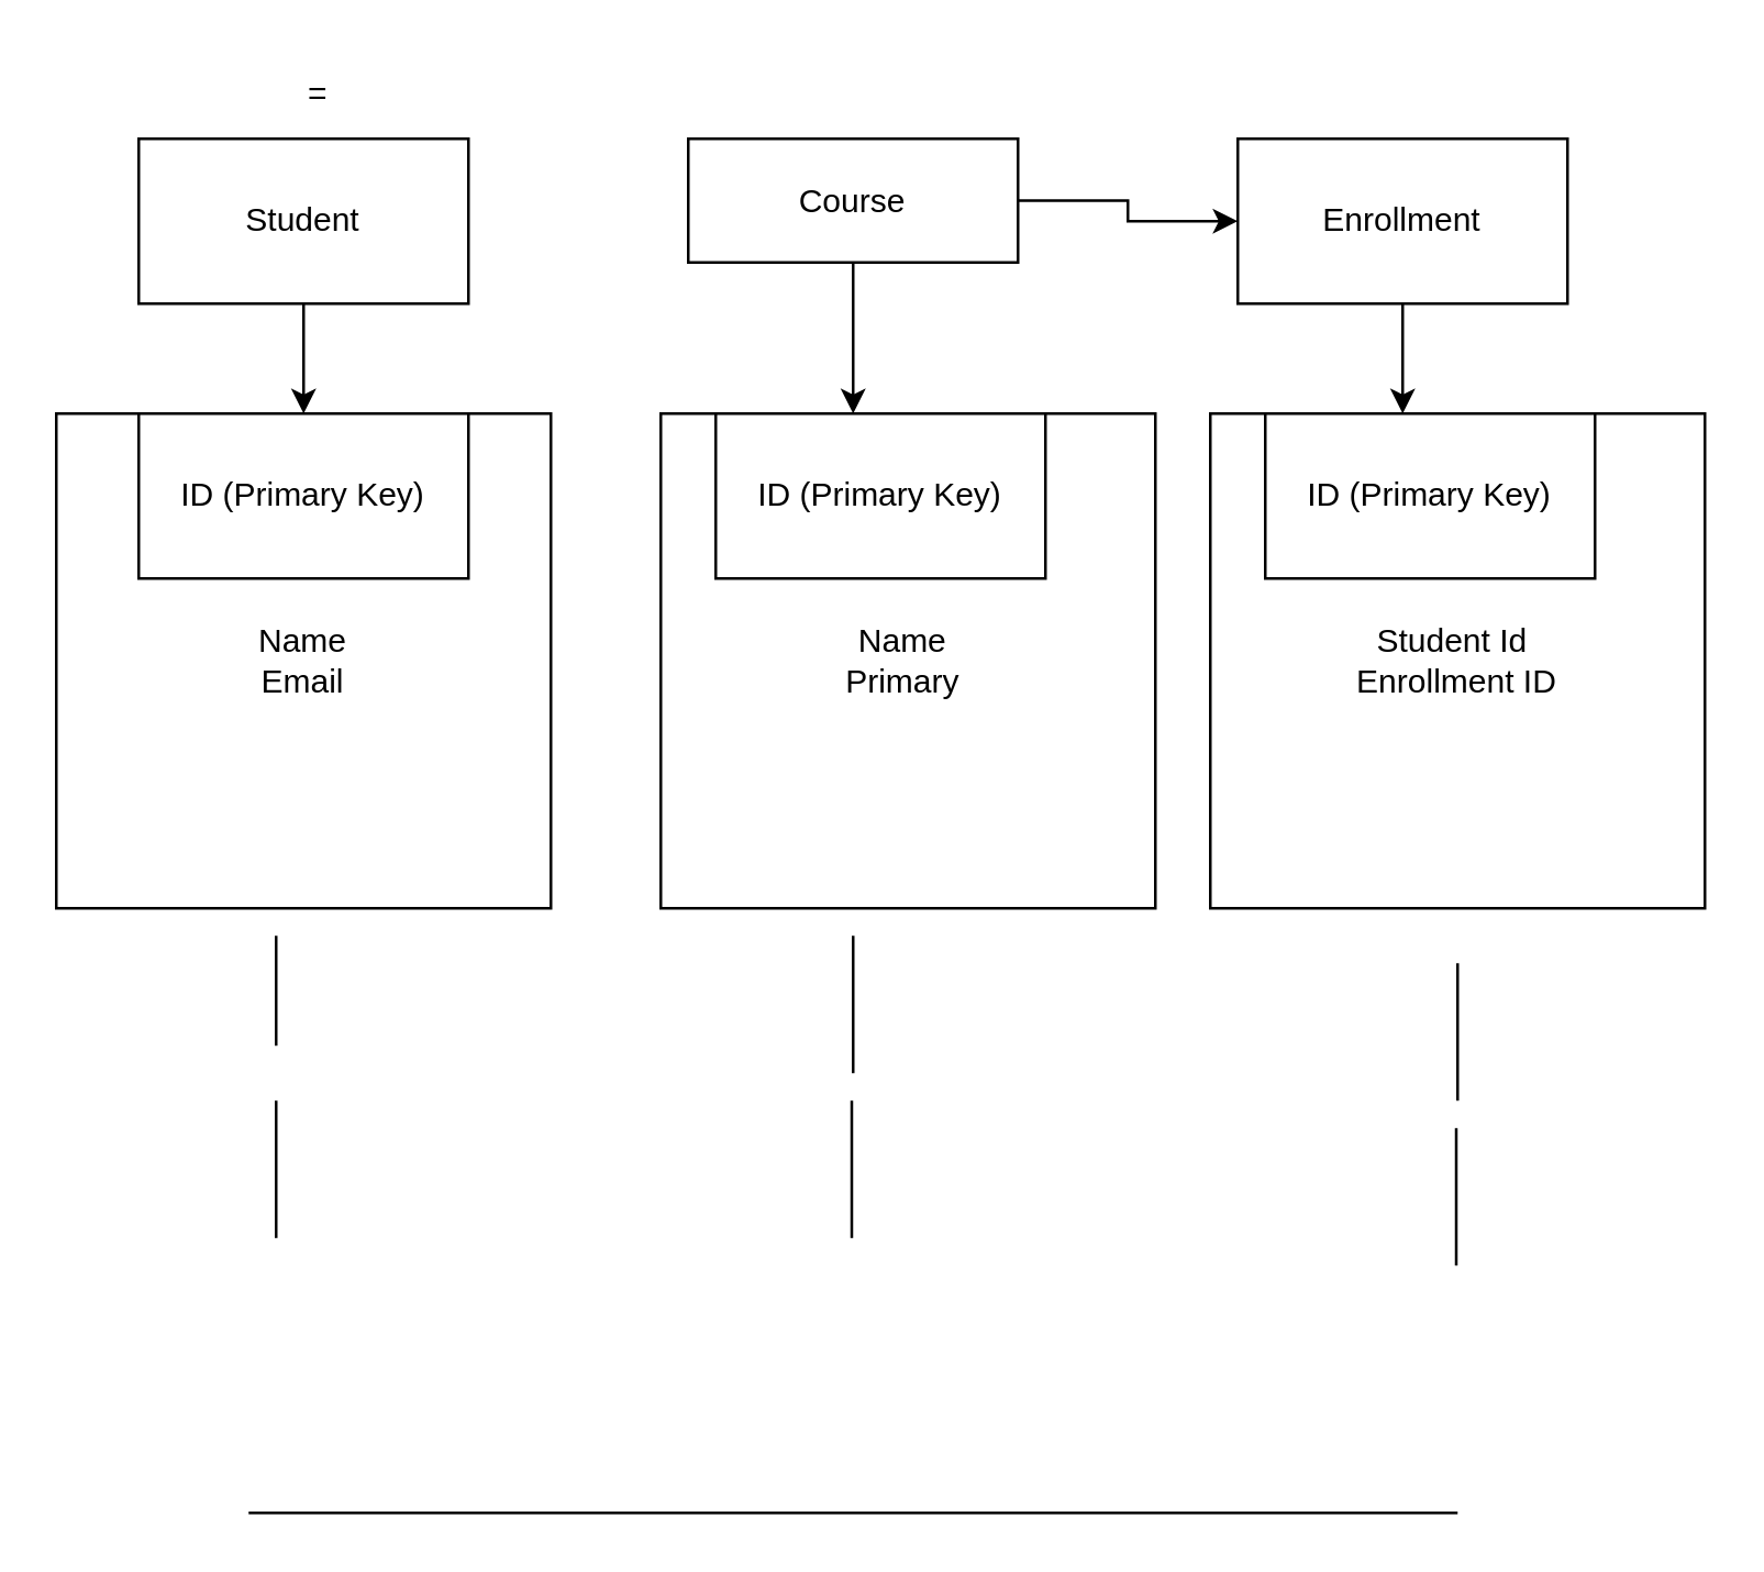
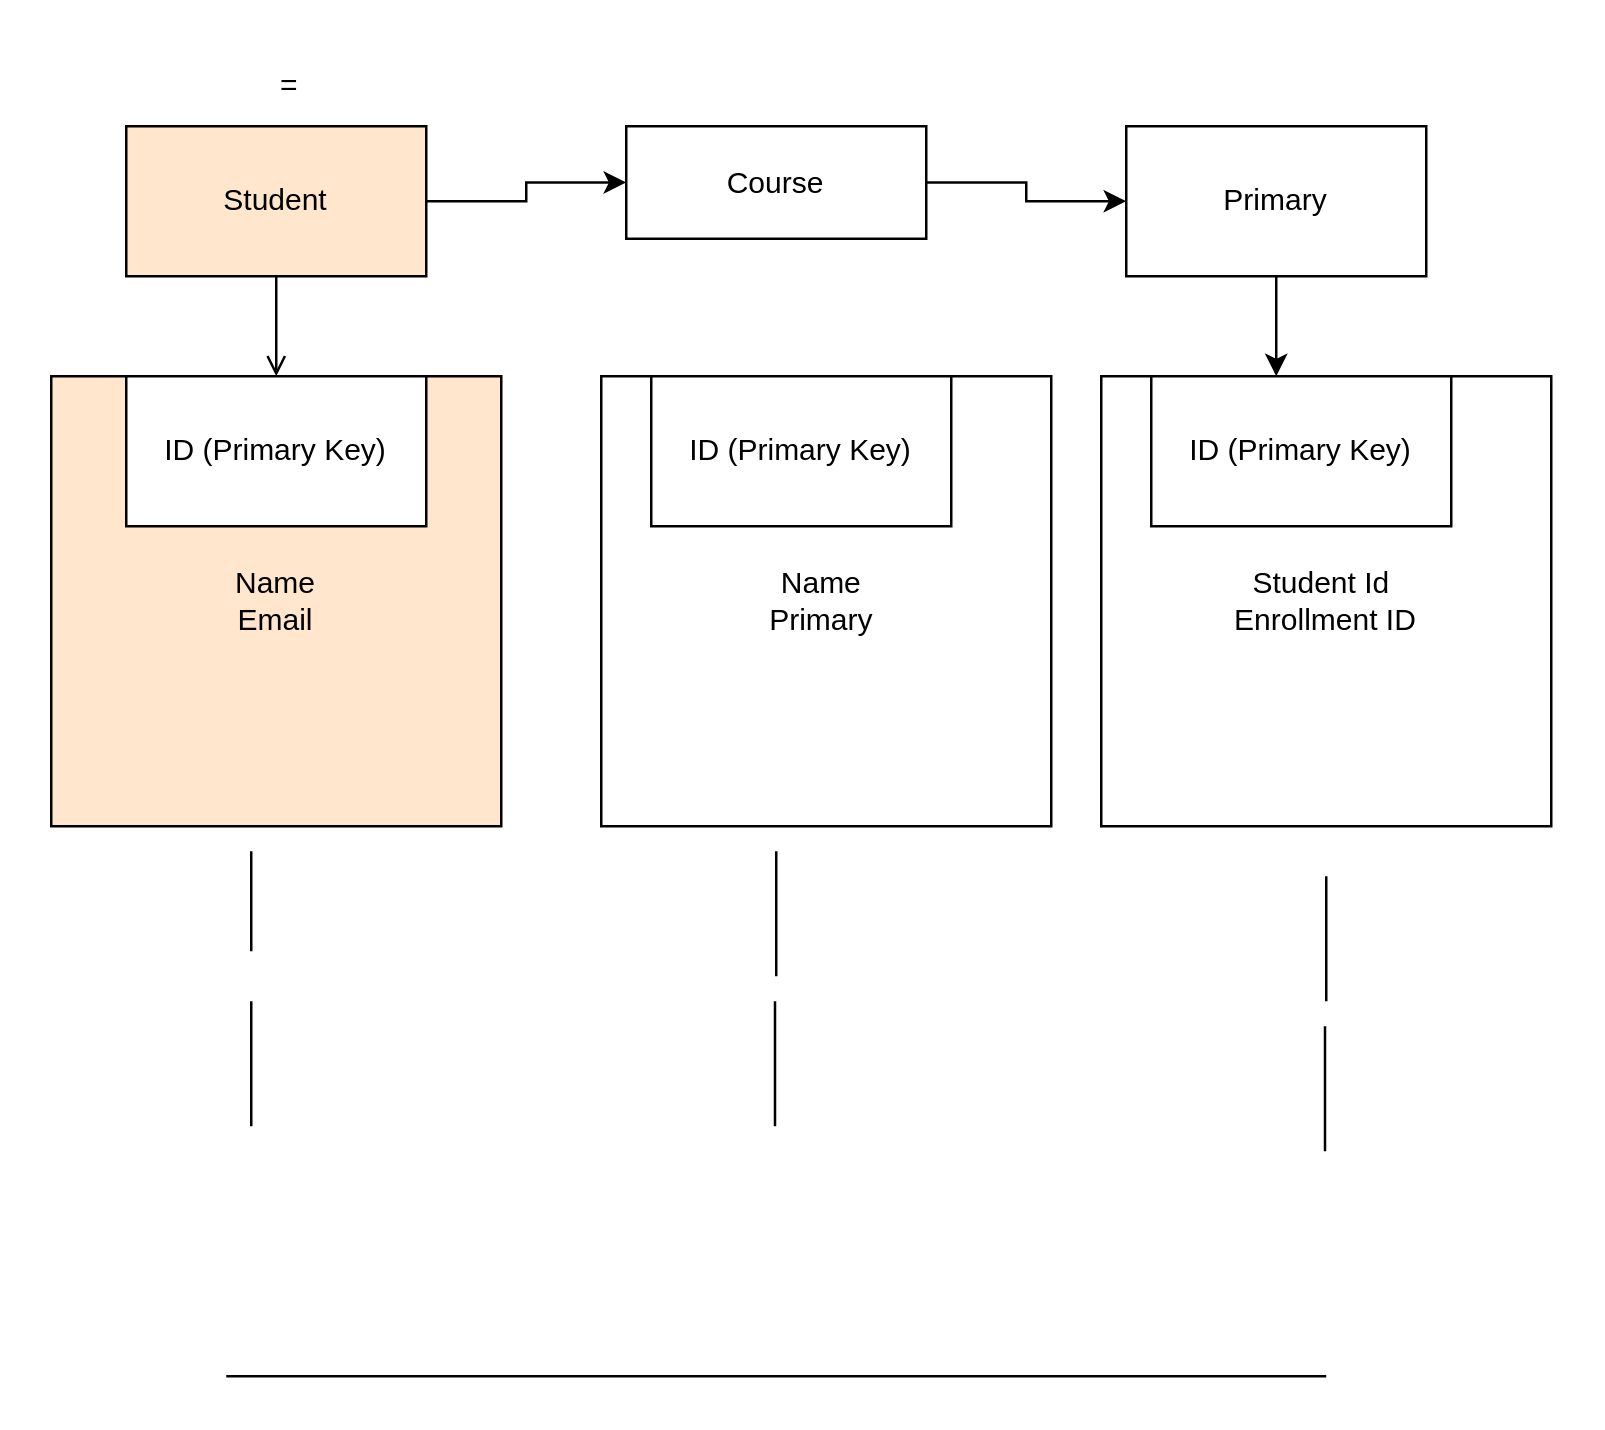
  <mxCell id="0" />
  <mxCell id="1" parent="0" />
  <mxCell id="2" value="=" style="text;whiteSpace=wrap;html=1;" vertex="1" parent="1"><mxGeometry x="110" y="20" width="280" height="180" as="geometry" /></mxCell>
- <mxCell id="4" value="" style="edgeStyle=orthogonalEdgeStyle;rounded=0;orthogonalLoop=1;jettySize=auto;html=1;" edge="1" parent="1" source="5" target="11"><mxGeometry relative="1" as="geometry" /></mxCell>
- <mxCell id="5" value="Student" style="rounded=0;whiteSpace=wrap;html=1;" vertex="1" parent="1"><mxGeometry x="50" y="50" width="120" height="60" as="geometry" /></mxCell>
+ <mxCell id="3" value="" style="edgeStyle=orthogonalEdgeStyle;rounded=0;orthogonalLoop=1;jettySize=auto;html=1;" edge="1" parent="1" source="5" target="8"><mxGeometry relative="1" as="geometry" /></mxCell>
+ <mxCell id="4" value="" style="edgeStyle=orthogonalEdgeStyle;rounded=0;orthogonalLoop=1;jettySize=auto;html=1;endArrow=open;" edge="1" parent="1" source="5" target="11"><mxGeometry relative="1" as="geometry" /></mxCell>
+ <mxCell id="5" value="Student" style="rounded=0;whiteSpace=wrap;html=1;fillColor=#ffe6cc;" vertex="1" parent="1"><mxGeometry x="50" y="50" width="120" height="60" as="geometry" /></mxCell>
  <mxCell id="6" value="" style="edgeStyle=orthogonalEdgeStyle;rounded=0;orthogonalLoop=1;jettySize=auto;html=1;" edge="1" parent="1" source="8" target="10"><mxGeometry relative="1" as="geometry" /></mxCell>
- <mxCell id="7" value="" style="edgeStyle=orthogonalEdgeStyle;rounded=0;orthogonalLoop=1;jettySize=auto;html=1;" edge="1" parent="1" source="8" target="13"><mxGeometry relative="1" as="geometry"><Array as="points"><mxPoint x="310" y="140" /><mxPoint x="310" y="140" /></Array></mxGeometry></mxCell>
  <mxCell id="8" value="Course" style="whiteSpace=wrap;html=1;rounded=0;" vertex="1" parent="1"><mxGeometry x="250" y="50" width="120" height="45" as="geometry" /></mxCell>
  <mxCell id="9" value="" style="edgeStyle=orthogonalEdgeStyle;rounded=0;orthogonalLoop=1;jettySize=auto;html=1;" edge="1" parent="1" source="10" target="15"><mxGeometry relative="1" as="geometry"><Array as="points"><mxPoint x="510" y="140" /><mxPoint x="510" y="140" /></Array></mxGeometry></mxCell>
- <mxCell id="10" value="Enrollment" style="whiteSpace=wrap;html=1;rounded=0;" vertex="1" parent="1"><mxGeometry x="450" y="50" width="120" height="60" as="geometry" /></mxCell>
- <mxCell id="11" value="Name&lt;div&gt;Email&lt;/div&gt;" style="whiteSpace=wrap;html=1;aspect=fixed;" vertex="1" parent="1"><mxGeometry x="20" y="150" width="180" height="180" as="geometry" /></mxCell>
+ <mxCell id="10" value="Primary" style="whiteSpace=wrap;html=1;rounded=0;" vertex="1" parent="1"><mxGeometry x="450" y="50" width="120" height="60" as="geometry" /></mxCell>
+ <mxCell id="11" value="Name&lt;div&gt;Email&lt;/div&gt;" style="whiteSpace=wrap;html=1;aspect=fixed;fillColor=#ffe6cc;" vertex="1" parent="1"><mxGeometry x="20" y="150" width="180" height="180" as="geometry" /></mxCell>
  <mxCell id="12" value="ID (Primary Key)" style="rounded=0;whiteSpace=wrap;html=1;" vertex="1" parent="1"><mxGeometry x="50" y="150" width="120" height="60" as="geometry" /></mxCell>
  <mxCell id="13" value="Name&amp;nbsp;&lt;div&gt;Primary&amp;nbsp;&lt;/div&gt;" style="whiteSpace=wrap;html=1;aspect=fixed;" vertex="1" parent="1"><mxGeometry x="240" y="150" width="180" height="180" as="geometry" /></mxCell>
  <mxCell id="14" value="ID (Primary Key)" style="rounded=0;whiteSpace=wrap;html=1;" vertex="1" parent="1"><mxGeometry x="260" y="150" width="120" height="60" as="geometry" /></mxCell>
  <mxCell id="15" value="Student Id&amp;nbsp;&lt;div&gt;Enrollment ID&lt;/div&gt;" style="whiteSpace=wrap;html=1;aspect=fixed;" vertex="1" parent="1"><mxGeometry x="440" y="150" width="180" height="180" as="geometry" /></mxCell>
  <mxCell id="16" value="ID (Primary Key)" style="rounded=0;whiteSpace=wrap;html=1;" vertex="1" parent="1"><mxGeometry x="460" y="150" width="120" height="60" as="geometry" /></mxCell>
  <mxCell id="17" value="" style="endArrow=none;html=1;rounded=0;" edge="1" parent="1"><mxGeometry width="50" height="50" relative="1" as="geometry"><mxPoint x="100" y="380" as="sourcePoint" /><mxPoint x="100" y="340" as="targetPoint" /></mxGeometry></mxCell>
  <mxCell id="18" value="" style="endArrow=none;html=1;rounded=0;" edge="1" parent="1"><mxGeometry width="50" height="50" relative="1" as="geometry"><mxPoint x="100" y="450" as="sourcePoint" /><mxPoint x="100" y="450" as="targetPoint" /><Array as="points"><mxPoint x="100" y="400" /></Array></mxGeometry></mxCell>
  <mxCell id="19" value="" style="endArrow=none;html=1;rounded=0;" edge="1" parent="1"><mxGeometry width="50" height="50" relative="1" as="geometry"><mxPoint x="310" y="390" as="sourcePoint" /><mxPoint x="310" y="340" as="targetPoint" /></mxGeometry></mxCell>
  <mxCell id="20" value="" style="endArrow=none;html=1;rounded=0;" edge="1" parent="1"><mxGeometry width="50" height="50" relative="1" as="geometry"><mxPoint x="309.5" y="450" as="sourcePoint" /><mxPoint x="309.5" y="440" as="targetPoint" /><Array as="points"><mxPoint x="309.5" y="410" /><mxPoint x="309.5" y="400" /></Array></mxGeometry></mxCell>
  <mxCell id="21" value="" style="endArrow=none;html=1;rounded=0;" edge="1" parent="1"><mxGeometry width="50" height="50" relative="1" as="geometry"><mxPoint x="530" y="400" as="sourcePoint" /><mxPoint x="530" y="400" as="targetPoint" /><Array as="points"><mxPoint x="530" y="350" /></Array></mxGeometry></mxCell>
  <mxCell id="22" value="" style="endArrow=none;html=1;rounded=0;" edge="1" parent="1"><mxGeometry width="50" height="50" relative="1" as="geometry"><mxPoint x="529.5" y="460" as="sourcePoint" /><mxPoint x="529.5" y="410" as="targetPoint" /><Array as="points" /></mxGeometry></mxCell>
  <mxCell id="23" value="" style="endArrow=none;html=1;rounded=0;" edge="1" parent="1"><mxGeometry width="50" height="50" relative="1" as="geometry"><mxPoint x="90" y="550" as="sourcePoint" /><mxPoint x="530" y="550" as="targetPoint" /><Array as="points"><mxPoint x="320" y="550" /></Array></mxGeometry></mxCell>
